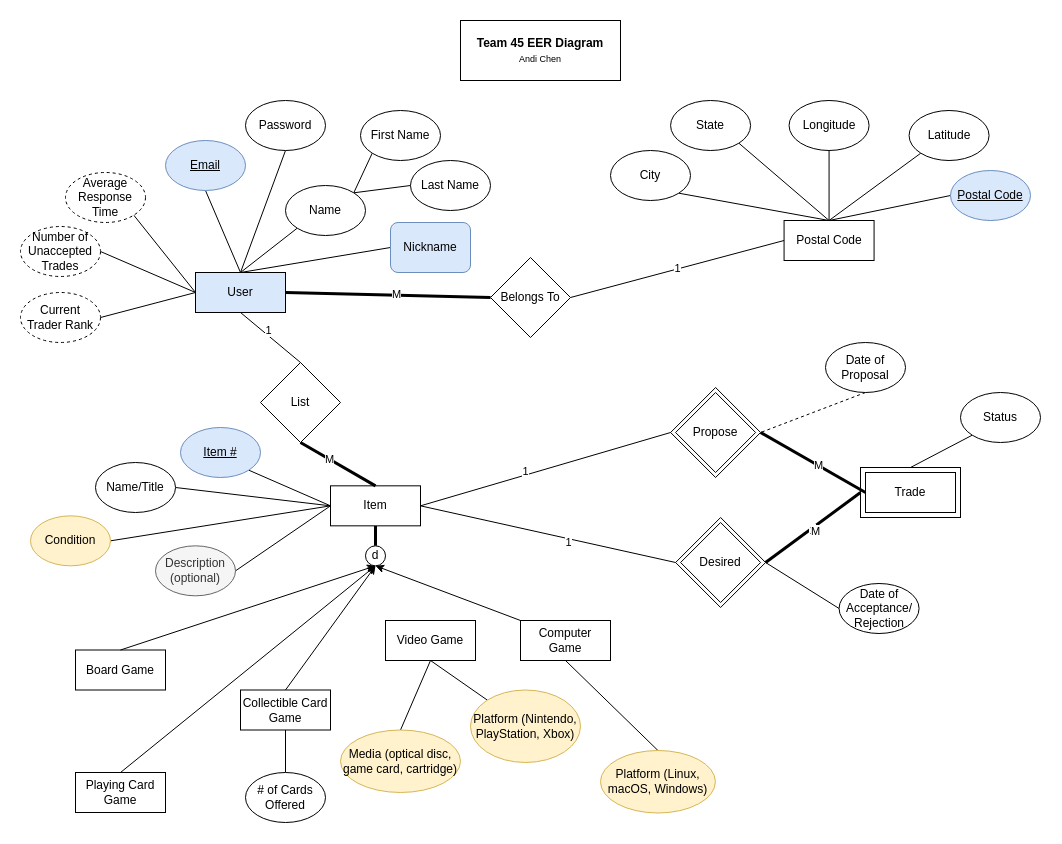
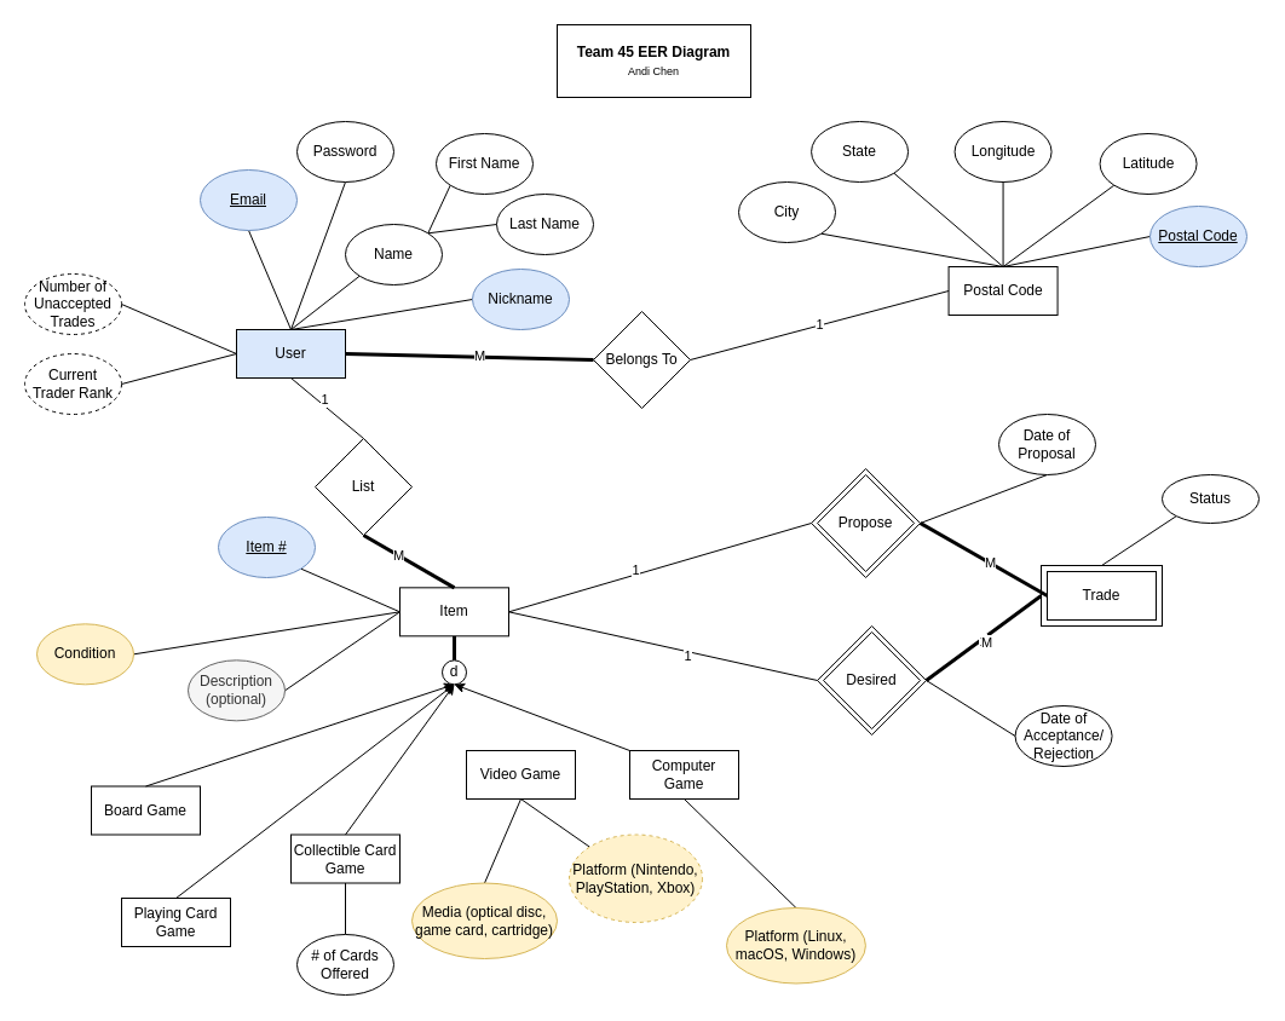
  <mxCell id="0" />
  <mxCell id="1" parent="0" />
  <mxCell id="2" style="edgeStyle=none;rounded=0;orthogonalLoop=1;jettySize=auto;html=1;exitX=1;exitY=0.5;exitDx=0;exitDy=0;entryX=0;entryY=0.5;entryDx=0;entryDy=0;endArrow=none;endFill=0;strokeWidth=3;" parent="1" source="9" target="22" edge="1"><mxGeometry relative="1" as="geometry" /></mxCell>
  <mxCell id="3" value="M" style="edgeLabel;html=1;align=center;verticalAlign=middle;resizable=0;points=[];" parent="2" vertex="1" connectable="0"><mxGeometry x="0.088" y="1" relative="1" as="geometry"><mxPoint x="-1" as="offset" /></mxGeometry></mxCell>
  <mxCell id="4" style="edgeStyle=none;rounded=0;orthogonalLoop=1;jettySize=auto;html=1;exitX=0.5;exitY=1;exitDx=0;exitDy=0;entryX=0.5;entryY=0;entryDx=0;entryDy=0;endArrow=none;endFill=0;strokeWidth=1;" parent="1" source="9" target="61" edge="1"><mxGeometry relative="1" as="geometry" /></mxCell>
  <mxCell id="5" value="1" style="edgeLabel;html=1;align=center;verticalAlign=middle;resizable=0;points=[];" parent="4" vertex="1" connectable="0"><mxGeometry x="-0.172" y="4" relative="1" as="geometry"><mxPoint as="offset" /></mxGeometry></mxCell>
  <mxCell id="6" style="edgeStyle=none;rounded=0;orthogonalLoop=1;jettySize=auto;html=1;exitX=1;exitY=0.5;exitDx=0;exitDy=0;entryX=0;entryY=0.5;entryDx=0;entryDy=0;endArrow=none;endFill=0;strokeWidth=1;" parent="1" source="34" target="70" edge="1"><mxGeometry relative="1" as="geometry" /></mxCell>
  <mxCell id="7" value="1" style="edgeLabel;html=1;align=center;verticalAlign=middle;resizable=0;points=[];" parent="6" vertex="1" connectable="0"><mxGeometry x="-0.158" y="4" relative="1" as="geometry"><mxPoint as="offset" /></mxGeometry></mxCell>
  <mxCell id="8" style="edgeStyle=none;rounded=0;orthogonalLoop=1;jettySize=auto;html=1;exitX=0.5;exitY=0;exitDx=0;exitDy=0;entryX=0;entryY=1;entryDx=0;entryDy=0;fontSize=9;endArrow=none;endFill=0;strokeWidth=1;" parent="1" source="9" target="90" edge="1"><mxGeometry relative="1" as="geometry" /></mxCell>
  <mxCell id="9" value="User" style="rounded=0;whiteSpace=wrap;html=1;fillColor=#dae8fc;" parent="1" vertex="1"><mxGeometry x="195" y="272" width="90" height="40" as="geometry" /></mxCell>
  <mxCell id="10" style="edgeStyle=none;rounded=0;orthogonalLoop=1;jettySize=auto;html=1;exitX=0.5;exitY=1;exitDx=0;exitDy=0;endArrow=none;endFill=0;entryX=0.5;entryY=0;entryDx=0;entryDy=0;" parent="1" source="11" target="9" edge="1"><mxGeometry relative="1" as="geometry"><mxPoint x="240" y="252" as="targetPoint" /></mxGeometry></mxCell>
  <mxCell id="11" value="&lt;u&gt;Email&lt;/u&gt;" style="ellipse;whiteSpace=wrap;html=1;fillColor=#dae8fc;strokeColor=#6c8ebf;" parent="1" vertex="1"><mxGeometry x="165" y="140" width="80" height="50" as="geometry" /></mxCell>
  <mxCell id="12" style="edgeStyle=none;rounded=0;orthogonalLoop=1;jettySize=auto;html=1;exitX=0.5;exitY=1;exitDx=0;exitDy=0;entryX=0.5;entryY=0;entryDx=0;entryDy=0;endArrow=none;endFill=0;" parent="1" source="13" target="9" edge="1"><mxGeometry relative="1" as="geometry" /></mxCell>
  <mxCell id="13" value="Password" style="ellipse;whiteSpace=wrap;html=1;" parent="1" vertex="1"><mxGeometry x="245" y="100" width="80" height="50" as="geometry" /></mxCell>
  <mxCell id="14" style="edgeStyle=none;rounded=0;orthogonalLoop=1;jettySize=auto;html=1;exitX=0;exitY=0.5;exitDx=0;exitDy=0;endArrow=none;endFill=0;entryX=1;entryY=0;entryDx=0;entryDy=0;" parent="1" source="15" target="90" edge="1"><mxGeometry relative="1" as="geometry"><mxPoint x="240" y="252" as="targetPoint" /></mxGeometry></mxCell>
  <mxCell id="15" value="Last Name" style="ellipse;whiteSpace=wrap;html=1;" parent="1" vertex="1"><mxGeometry x="410" y="160" width="80" height="50" as="geometry" /></mxCell>
  <mxCell id="16" style="edgeStyle=none;rounded=0;orthogonalLoop=1;jettySize=auto;html=1;exitX=0;exitY=1;exitDx=0;exitDy=0;endArrow=none;endFill=0;entryX=1;entryY=0;entryDx=0;entryDy=0;" parent="1" source="17" target="90" edge="1"><mxGeometry relative="1" as="geometry"><mxPoint x="240" y="252" as="targetPoint" /></mxGeometry></mxCell>
  <mxCell id="17" value="First Name" style="ellipse;whiteSpace=wrap;html=1;" parent="1" vertex="1"><mxGeometry x="360" y="110" width="80" height="50" as="geometry" /></mxCell>
  <mxCell id="18" style="edgeStyle=none;rounded=0;orthogonalLoop=1;jettySize=auto;html=1;exitX=0;exitY=0.5;exitDx=0;exitDy=0;endArrow=none;endFill=0;entryX=0.5;entryY=0;entryDx=0;entryDy=0;" parent="1" source="19" target="9" edge="1"><mxGeometry relative="1" as="geometry"><mxPoint x="240" y="252" as="targetPoint" /></mxGeometry></mxCell>
- <mxCell id="19" value="Nickname" style="whiteSpace=wrap;html=1;fillColor=#dae8fc;strokeColor=#6c8ebf;rounded=1;" parent="1" vertex="1"><mxGeometry x="390" y="222" width="80" height="50" as="geometry" /></mxCell>
+ <mxCell id="19" value="Nickname" style="ellipse;whiteSpace=wrap;html=1;fillColor=#dae8fc;strokeColor=#6c8ebf;" parent="1" vertex="1"><mxGeometry x="390" y="222" width="80" height="50" as="geometry" /></mxCell>
  <mxCell id="20" value="Postal Code" style="rounded=0;whiteSpace=wrap;html=1;" parent="1" vertex="1"><mxGeometry x="783.57" y="220" width="90" height="40" as="geometry" /></mxCell>
  <mxCell id="21" value="1" style="edgeStyle=none;rounded=0;orthogonalLoop=1;jettySize=auto;html=1;exitX=1;exitY=0.5;exitDx=0;exitDy=0;entryX=0;entryY=0.5;entryDx=0;entryDy=0;endArrow=none;endFill=0;" parent="1" source="22" target="20" edge="1"><mxGeometry relative="1" as="geometry" /></mxCell>
  <mxCell id="22" value="Belongs To" style="rhombus;whiteSpace=wrap;html=1;" parent="1" vertex="1"><mxGeometry x="490" y="257" width="80" height="80" as="geometry" /></mxCell>
  <mxCell id="23" style="edgeStyle=none;rounded=0;orthogonalLoop=1;jettySize=auto;html=1;exitX=1;exitY=1;exitDx=0;exitDy=0;entryX=0.5;entryY=0;entryDx=0;entryDy=0;endArrow=none;endFill=0;" parent="1" source="24" target="20" edge="1"><mxGeometry relative="1" as="geometry" /></mxCell>
  <mxCell id="24" value="City" style="ellipse;whiteSpace=wrap;html=1;" parent="1" vertex="1"><mxGeometry x="610" y="150" width="80" height="50" as="geometry" /></mxCell>
  <mxCell id="25" style="edgeStyle=none;rounded=0;orthogonalLoop=1;jettySize=auto;html=1;exitX=1;exitY=1;exitDx=0;exitDy=0;endArrow=none;endFill=0;entryX=0.5;entryY=0;entryDx=0;entryDy=0;" parent="1" source="26" target="20" edge="1"><mxGeometry relative="1" as="geometry"><mxPoint x="795.08" y="210" as="targetPoint" /></mxGeometry></mxCell>
  <mxCell id="26" value="State" style="ellipse;whiteSpace=wrap;html=1;" parent="1" vertex="1"><mxGeometry x="670.08" y="100" width="80" height="50" as="geometry" /></mxCell>
  <mxCell id="27" style="edgeStyle=none;rounded=0;orthogonalLoop=1;jettySize=auto;html=1;exitX=0.5;exitY=1;exitDx=0;exitDy=0;entryX=0.5;entryY=0;entryDx=0;entryDy=0;endArrow=none;endFill=0;" parent="1" source="28" target="20" edge="1"><mxGeometry relative="1" as="geometry" /></mxCell>
  <mxCell id="28" value="Longitude" style="ellipse;whiteSpace=wrap;html=1;" parent="1" vertex="1"><mxGeometry x="788.57" y="100" width="80" height="50" as="geometry" /></mxCell>
  <mxCell id="29" style="edgeStyle=none;rounded=0;orthogonalLoop=1;jettySize=auto;html=1;exitX=0;exitY=1;exitDx=0;exitDy=0;endArrow=none;endFill=0;entryX=0.5;entryY=0;entryDx=0;entryDy=0;" parent="1" source="30" target="20" edge="1"><mxGeometry relative="1" as="geometry"><mxPoint x="795.08" y="210" as="targetPoint" /></mxGeometry></mxCell>
  <mxCell id="30" value="Latitude" style="ellipse;whiteSpace=wrap;html=1;" parent="1" vertex="1"><mxGeometry x="908.57" y="110" width="80" height="50" as="geometry" /></mxCell>
  <mxCell id="31" style="edgeStyle=none;rounded=0;orthogonalLoop=1;jettySize=auto;html=1;exitX=0;exitY=0.5;exitDx=0;exitDy=0;entryX=0.5;entryY=0;entryDx=0;entryDy=0;endArrow=none;endFill=0;" parent="1" source="32" target="20" edge="1"><mxGeometry relative="1" as="geometry" /></mxCell>
  <mxCell id="32" value="&lt;u&gt;Postal Code&lt;/u&gt;" style="ellipse;whiteSpace=wrap;html=1;fillColor=#dae8fc;strokeColor=#6c8ebf;" parent="1" vertex="1"><mxGeometry x="950" y="170" width="80" height="50" as="geometry" /></mxCell>
  <mxCell id="33" style="edgeStyle=none;rounded=0;orthogonalLoop=1;jettySize=auto;html=1;exitX=0.5;exitY=1;exitDx=0;exitDy=0;entryX=0.5;entryY=0;entryDx=0;entryDy=0;endArrow=none;endFill=0;strokeWidth=3;" parent="1" source="34" target="53" edge="1"><mxGeometry relative="1" as="geometry" /></mxCell>
  <mxCell id="34" value="Item" style="rounded=0;whiteSpace=wrap;html=1;" parent="1" vertex="1"><mxGeometry x="330" y="485.33" width="90" height="40" as="geometry" /></mxCell>
- <mxCell id="35" style="edgeStyle=none;rounded=0;orthogonalLoop=1;jettySize=auto;html=1;exitX=1;exitY=0.5;exitDx=0;exitDy=0;entryX=0;entryY=0.5;entryDx=0;entryDy=0;endArrow=none;endFill=0;" parent="1" source="36" target="34" edge="1"><mxGeometry relative="1" as="geometry"><mxPoint x="240" y="450.33" as="sourcePoint" /></mxGeometry></mxCell>
- <mxCell id="36" value="Name/Title" style="ellipse;whiteSpace=wrap;html=1;" parent="1" vertex="1"><mxGeometry x="95" y="462" width="80" height="50" as="geometry" /></mxCell>
  <mxCell id="37" style="edgeStyle=none;rounded=0;orthogonalLoop=1;jettySize=auto;html=1;exitX=1;exitY=0.5;exitDx=0;exitDy=0;endArrow=none;endFill=0;" parent="1" source="58" edge="1"><mxGeometry relative="1" as="geometry"><mxPoint x="330" y="505.33" as="targetPoint" /><mxPoint x="240" y="510.33" as="sourcePoint" /></mxGeometry></mxCell>
  <mxCell id="38" style="edgeStyle=none;rounded=0;orthogonalLoop=1;jettySize=auto;html=1;exitX=1;exitY=0.5;exitDx=0;exitDy=0;endArrow=none;endFill=0;strokeWidth=1;entryX=0;entryY=0.5;entryDx=0;entryDy=0;" parent="1" source="39" target="34" edge="1"><mxGeometry relative="1" as="geometry" /></mxCell>
  <mxCell id="39" value="Condition" style="ellipse;whiteSpace=wrap;html=1;fillColor=#fff2cc;strokeColor=#d6b656;" parent="1" vertex="1"><mxGeometry x="30" y="515.33" width="80" height="50" as="geometry" /></mxCell>
  <mxCell id="40" value="Board Game" style="rounded=0;whiteSpace=wrap;html=1;" parent="1" vertex="1"><mxGeometry x="75" y="649.5" width="90" height="40" as="geometry" /></mxCell>
  <mxCell id="41" style="edgeStyle=none;rounded=0;orthogonalLoop=1;jettySize=auto;html=1;exitX=0.5;exitY=0;exitDx=0;exitDy=0;entryX=0.5;entryY=1;entryDx=0;entryDy=0;endArrow=classic;endFill=1;startArrow=none;startFill=0;" parent="1" source="42" target="53" edge="1"><mxGeometry relative="1" as="geometry" /></mxCell>
- <mxCell id="42" value="Playing Card Game" style="rounded=0;whiteSpace=wrap;html=1;" parent="1" vertex="1"><mxGeometry x="75" y="772" width="90" height="40" as="geometry" /></mxCell>
+ <mxCell id="42" value="Playing Card Game" style="rounded=0;whiteSpace=wrap;html=1;" parent="1" vertex="1"><mxGeometry x="100" y="742" width="90" height="40" as="geometry" /></mxCell>
  <mxCell id="43" style="edgeStyle=none;rounded=0;orthogonalLoop=1;jettySize=auto;html=1;exitX=0.5;exitY=1;exitDx=0;exitDy=0;endArrow=none;endFill=0;" parent="1" source="45" target="48" edge="1"><mxGeometry relative="1" as="geometry" /></mxCell>
  <mxCell id="44" style="edgeStyle=none;rounded=0;orthogonalLoop=1;jettySize=auto;html=1;exitX=0.5;exitY=0;exitDx=0;exitDy=0;endArrow=classic;endFill=1;entryX=0.5;entryY=1;entryDx=0;entryDy=0;" parent="1" source="45" target="53" edge="1"><mxGeometry relative="1" as="geometry"><mxPoint x="300" y="552" as="targetPoint" /></mxGeometry></mxCell>
  <mxCell id="45" value="Collectible Card Game" style="rounded=0;whiteSpace=wrap;html=1;" parent="1" vertex="1"><mxGeometry x="240" y="689.5" width="90" height="40" as="geometry" /></mxCell>
  <mxCell id="46" style="edgeStyle=none;rounded=0;orthogonalLoop=1;jettySize=auto;html=1;exitX=0.5;exitY=1;exitDx=0;exitDy=0;endArrow=none;endFill=0;" parent="1" source="47" target="49" edge="1"><mxGeometry relative="1" as="geometry" /></mxCell>
  <mxCell id="47" value="Video Game" style="rounded=0;whiteSpace=wrap;html=1;" parent="1" vertex="1"><mxGeometry x="385" y="620" width="90" height="40" as="geometry" /></mxCell>
  <mxCell id="48" value="# of Cards Offered" style="ellipse;whiteSpace=wrap;html=1;" parent="1" vertex="1"><mxGeometry x="245" y="772" width="80" height="50" as="geometry" /></mxCell>
- <mxCell id="49" value="Platform (Nintendo, PlayStation, Xbox)" style="ellipse;whiteSpace=wrap;html=1;fillColor=#fff2cc;strokeColor=#d6b656;" parent="1" vertex="1"><mxGeometry x="470" y="689.5" width="110" height="72.5" as="geometry" /></mxCell>
+ <mxCell id="49" value="Platform (Nintendo, PlayStation, Xbox)" style="ellipse;whiteSpace=wrap;html=1;fillColor=#fff2cc;strokeColor=#d6b656;dashed=1;" parent="1" vertex="1"><mxGeometry x="470" y="689.5" width="110" height="72.5" as="geometry" /></mxCell>
  <mxCell id="50" style="edgeStyle=none;rounded=0;orthogonalLoop=1;jettySize=auto;html=1;exitX=0.5;exitY=0;exitDx=0;exitDy=0;entryX=0.5;entryY=1;entryDx=0;entryDy=0;endArrow=none;endFill=0;" parent="1" source="51" target="47" edge="1"><mxGeometry relative="1" as="geometry" /></mxCell>
  <mxCell id="51" value="Media (optical disc, game card, cartridge)" style="ellipse;whiteSpace=wrap;html=1;fillColor=#fff2cc;strokeColor=#d6b656;" parent="1" vertex="1"><mxGeometry x="340" y="729.5" width="120" height="62.5" as="geometry" /></mxCell>
  <mxCell id="52" style="edgeStyle=none;rounded=0;orthogonalLoop=1;jettySize=auto;html=1;exitX=0.5;exitY=1;exitDx=0;exitDy=0;entryX=0.5;entryY=0;entryDx=0;entryDy=0;endArrow=none;endFill=0;startArrow=classic;startFill=1;" parent="1" source="53" target="40" edge="1"><mxGeometry relative="1" as="geometry" /></mxCell>
  <mxCell id="53" value="d" style="ellipse;whiteSpace=wrap;html=1;aspect=fixed;" parent="1" vertex="1"><mxGeometry x="365" y="545.33" width="20" height="20" as="geometry" /></mxCell>
  <mxCell id="54" style="edgeStyle=none;rounded=0;orthogonalLoop=1;jettySize=auto;html=1;exitX=0.5;exitY=1;exitDx=0;exitDy=0;entryX=0.5;entryY=0;entryDx=0;entryDy=0;endArrow=none;endFill=0;" parent="1" source="56" target="57" edge="1"><mxGeometry relative="1" as="geometry" /></mxCell>
  <mxCell id="55" style="edgeStyle=none;rounded=0;orthogonalLoop=1;jettySize=auto;html=1;exitX=0;exitY=0;exitDx=0;exitDy=0;entryX=0.5;entryY=1;entryDx=0;entryDy=0;endArrow=classic;endFill=1;" parent="1" source="56" target="53" edge="1"><mxGeometry relative="1" as="geometry" /></mxCell>
  <mxCell id="56" value="Computer Game" style="rounded=0;whiteSpace=wrap;html=1;" parent="1" vertex="1"><mxGeometry x="520" y="620" width="90" height="40" as="geometry" /></mxCell>
  <mxCell id="57" value="Platform (Linux, macOS, Windows)" style="ellipse;whiteSpace=wrap;html=1;fillColor=#fff2cc;strokeColor=#d6b656;" parent="1" vertex="1"><mxGeometry x="600" y="750" width="114.92" height="62.5" as="geometry" /></mxCell>
  <mxCell id="58" value="Description (optional)" style="ellipse;whiteSpace=wrap;html=1;fillColor=#f5f5f5;fontColor=#333333;strokeColor=#666666;" parent="1" vertex="1"><mxGeometry x="155" y="545.33" width="80" height="50" as="geometry" /></mxCell>
  <mxCell id="59" style="edgeStyle=none;rounded=0;orthogonalLoop=1;jettySize=auto;html=1;exitX=0.5;exitY=1;exitDx=0;exitDy=0;entryX=0.5;entryY=0;entryDx=0;entryDy=0;endArrow=none;endFill=0;strokeWidth=3;" parent="1" source="61" target="34" edge="1"><mxGeometry relative="1" as="geometry"><mxPoint x="320" y="464.33" as="sourcePoint" /></mxGeometry></mxCell>
  <mxCell id="60" value="M" style="edgeLabel;html=1;align=center;verticalAlign=middle;resizable=0;points=[];" parent="59" vertex="1" connectable="0"><mxGeometry x="-0.247" relative="1" as="geometry"><mxPoint as="offset" /></mxGeometry></mxCell>
  <mxCell id="61" value="List" style="rhombus;whiteSpace=wrap;html=1;" parent="1" vertex="1"><mxGeometry x="260" y="362" width="80" height="80" as="geometry" /></mxCell>
  <mxCell id="62" style="edgeStyle=none;rounded=0;orthogonalLoop=1;jettySize=auto;html=1;exitX=1;exitY=0.5;exitDx=0;exitDy=0;entryX=0;entryY=0.5;entryDx=0;entryDy=0;endArrow=none;endFill=0;strokeWidth=3;startArrow=none;" parent="1" source="70" target="65" edge="1"><mxGeometry relative="1" as="geometry" /></mxCell>
  <mxCell id="63" value="M" style="edgeLabel;html=1;align=center;verticalAlign=middle;resizable=0;points=[];" parent="62" vertex="1" connectable="0"><mxGeometry x="0.092" relative="1" as="geometry"><mxPoint as="offset" /></mxGeometry></mxCell>
  <mxCell id="64" value="" style="rhombus;whiteSpace=wrap;html=1;shadow=0;strokeColor=default;" parent="1" vertex="1"><mxGeometry x="675.08" y="392" width="80" height="80" as="geometry" /></mxCell>
  <mxCell id="65" value="Trade" style="rounded=0;whiteSpace=wrap;html=1;" parent="1" vertex="1"><mxGeometry x="865" y="472" width="90" height="40" as="geometry" /></mxCell>
  <mxCell id="66" style="edgeStyle=none;rounded=0;orthogonalLoop=1;jettySize=auto;html=1;exitX=0;exitY=0.5;exitDx=0;exitDy=0;entryX=1;entryY=0.5;entryDx=0;entryDy=0;endArrow=none;endFill=0;strokeWidth=3;" parent="1" source="69" target="74" edge="1"><mxGeometry relative="1" as="geometry" /></mxCell>
  <mxCell id="67" value="1" style="edgeLabel;html=1;align=center;verticalAlign=middle;resizable=0;points=[];" parent="66" vertex="1" connectable="0"><mxGeometry x="0.031" y="2" relative="1" as="geometry"><mxPoint x="-1" as="offset" /></mxGeometry></mxCell>
  <mxCell id="68" value="M" style="edgeLabel;html=1;align=center;verticalAlign=middle;resizable=0;points=[];" parent="66" vertex="1" connectable="0"><mxGeometry x="-0.002" y="4" relative="1" as="geometry"><mxPoint as="offset" /></mxGeometry></mxCell>
  <mxCell id="69" value="" style="rounded=0;whiteSpace=wrap;html=1;shadow=0;strokeColor=default;fillColor=none;" parent="1" vertex="1"><mxGeometry x="860" y="467" width="100" height="50" as="geometry" /></mxCell>
  <mxCell id="70" value="Propose" style="rhombus;whiteSpace=wrap;html=1;shadow=0;fillColor=none;" parent="1" vertex="1"><mxGeometry x="670.08" y="387" width="90" height="90" as="geometry" /></mxCell>
  <mxCell id="71" value="" style="rhombus;whiteSpace=wrap;html=1;shadow=0;strokeColor=default;" parent="1" vertex="1"><mxGeometry x="680.08" y="522" width="80" height="80" as="geometry" /></mxCell>
  <mxCell id="72" style="edgeStyle=none;rounded=0;orthogonalLoop=1;jettySize=auto;html=1;exitX=0;exitY=0.5;exitDx=0;exitDy=0;endArrow=none;endFill=0;strokeWidth=1;entryX=1;entryY=0.5;entryDx=0;entryDy=0;" parent="1" source="74" target="34" edge="1"><mxGeometry relative="1" as="geometry" /></mxCell>
  <mxCell id="73" value="1" style="edgeLabel;html=1;align=center;verticalAlign=middle;resizable=0;points=[];" parent="72" vertex="1" connectable="0"><mxGeometry x="-0.166" y="3" relative="1" as="geometry"><mxPoint x="-1" as="offset" /></mxGeometry></mxCell>
  <mxCell id="74" value="Desired" style="rhombus;whiteSpace=wrap;html=1;shadow=0;fillColor=none;" parent="1" vertex="1"><mxGeometry x="675.08" y="517" width="90" height="90" as="geometry" /></mxCell>
- <mxCell id="75" style="edgeStyle=none;rounded=0;orthogonalLoop=1;jettySize=auto;html=1;exitX=0.5;exitY=1;exitDx=0;exitDy=0;entryX=1;entryY=0.5;entryDx=0;entryDy=0;endArrow=none;endFill=0;strokeWidth=1;dashed=1;" parent="1" source="76" target="70" edge="1"><mxGeometry relative="1" as="geometry" /></mxCell>
+ <mxCell id="75" style="edgeStyle=none;rounded=0;orthogonalLoop=1;jettySize=auto;html=1;exitX=0.5;exitY=1;exitDx=0;exitDy=0;entryX=1;entryY=0.5;entryDx=0;entryDy=0;endArrow=none;endFill=0;strokeWidth=1;" parent="1" source="76" target="70" edge="1"><mxGeometry relative="1" as="geometry" /></mxCell>
  <mxCell id="76" value="Date of Proposal" style="ellipse;whiteSpace=wrap;html=1;" parent="1" vertex="1"><mxGeometry x="825" y="342" width="80" height="50" as="geometry" /></mxCell>
  <mxCell id="77" style="edgeStyle=none;rounded=0;orthogonalLoop=1;jettySize=auto;html=1;exitX=0.5;exitY=1;exitDx=0;exitDy=0;entryX=1;entryY=0.5;entryDx=0;entryDy=0;endArrow=none;endFill=0;strokeWidth=1;" parent="1" source="78" target="74" edge="1"><mxGeometry relative="1" as="geometry" /></mxCell>
  <mxCell id="78" value="Date of Acceptance/&lt;br&gt;Rejection" style="ellipse;whiteSpace=wrap;html=1;" parent="1" vertex="1"><mxGeometry x="838.57" y="583" width="80" height="50" as="geometry" /></mxCell>
  <mxCell id="79" style="edgeStyle=none;rounded=0;orthogonalLoop=1;jettySize=auto;html=1;exitX=0;exitY=1;exitDx=0;exitDy=0;entryX=0.5;entryY=0;entryDx=0;entryDy=0;endArrow=none;endFill=0;strokeWidth=1;" parent="1" source="80" target="69" edge="1"><mxGeometry relative="1" as="geometry" /></mxCell>
- <mxCell id="80" value="Status" style="ellipse;whiteSpace=wrap;html=1;" parent="1" vertex="1"><mxGeometry x="960" y="392" width="80" height="50" as="geometry" /></mxCell>
- <mxCell id="81" style="edgeStyle=none;rounded=0;orthogonalLoop=1;jettySize=auto;html=1;exitX=1;exitY=1;exitDx=0;exitDy=0;endArrow=none;endFill=0;strokeWidth=1;entryX=0;entryY=0.5;entryDx=0;entryDy=0;" parent="1" source="82" target="9" edge="1"><mxGeometry relative="1" as="geometry"><mxPoint x="245" y="272" as="targetPoint" /></mxGeometry></mxCell>
- <mxCell id="82" value="Average Response Time" style="ellipse;whiteSpace=wrap;html=1;dashed=1;" parent="1" vertex="1"><mxGeometry x="65" y="172" width="80" height="50" as="geometry" /></mxCell>
+ <mxCell id="80" value="Status" style="ellipse;whiteSpace=wrap;html=1;" parent="1" vertex="1"><mxGeometry x="960" y="392" width="80" height="40" as="geometry" /></mxCell>
  <mxCell id="83" style="edgeStyle=none;rounded=0;orthogonalLoop=1;jettySize=auto;html=1;exitX=1;exitY=0.5;exitDx=0;exitDy=0;entryX=0;entryY=0.5;entryDx=0;entryDy=0;endArrow=none;endFill=0;strokeWidth=1;" parent="1" source="84" target="9" edge="1"><mxGeometry relative="1" as="geometry" /></mxCell>
  <mxCell id="84" value="Number of Unaccepted Trades" style="ellipse;whiteSpace=wrap;html=1;dashed=1;" parent="1" vertex="1"><mxGeometry x="20" y="226" width="80" height="50" as="geometry" /></mxCell>
  <mxCell id="85" style="edgeStyle=none;rounded=0;orthogonalLoop=1;jettySize=auto;html=1;exitX=1;exitY=0.5;exitDx=0;exitDy=0;endArrow=none;endFill=0;strokeWidth=1;" parent="1" source="86" edge="1"><mxGeometry relative="1" as="geometry"><mxPoint x="195" y="292" as="targetPoint" /></mxGeometry></mxCell>
  <mxCell id="86" value="Current Trader Rank" style="ellipse;whiteSpace=wrap;html=1;dashed=1;" parent="1" vertex="1"><mxGeometry x="20" y="292" width="80" height="50" as="geometry" /></mxCell>
  <mxCell id="87" style="edgeStyle=none;rounded=0;orthogonalLoop=1;jettySize=auto;html=1;exitX=1;exitY=1;exitDx=0;exitDy=0;entryX=0;entryY=0.5;entryDx=0;entryDy=0;endArrow=none;endFill=0;strokeWidth=1;" parent="1" source="88" target="34" edge="1"><mxGeometry relative="1" as="geometry" /></mxCell>
  <mxCell id="88" value="&lt;u&gt;Item #&lt;/u&gt;" style="ellipse;whiteSpace=wrap;html=1;fillColor=#dae8fc;strokeColor=#6c8ebf;" parent="1" vertex="1"><mxGeometry x="180" y="427" width="80" height="50" as="geometry" /></mxCell>
  <mxCell id="89" value="&lt;b&gt;Team 45 EER Diagram&lt;/b&gt;&lt;br&gt;&lt;font style=&quot;font-size: 9px;&quot;&gt;Andi Chen&lt;/font&gt;" style="rounded=0;whiteSpace=wrap;html=1;shadow=0;" parent="1" vertex="1"><mxGeometry x="460" y="20" width="160" height="60" as="geometry" /></mxCell>
  <mxCell id="90" value="Name" style="ellipse;whiteSpace=wrap;html=1;" parent="1" vertex="1"><mxGeometry x="285" y="185" width="80" height="50" as="geometry" /></mxCell>
